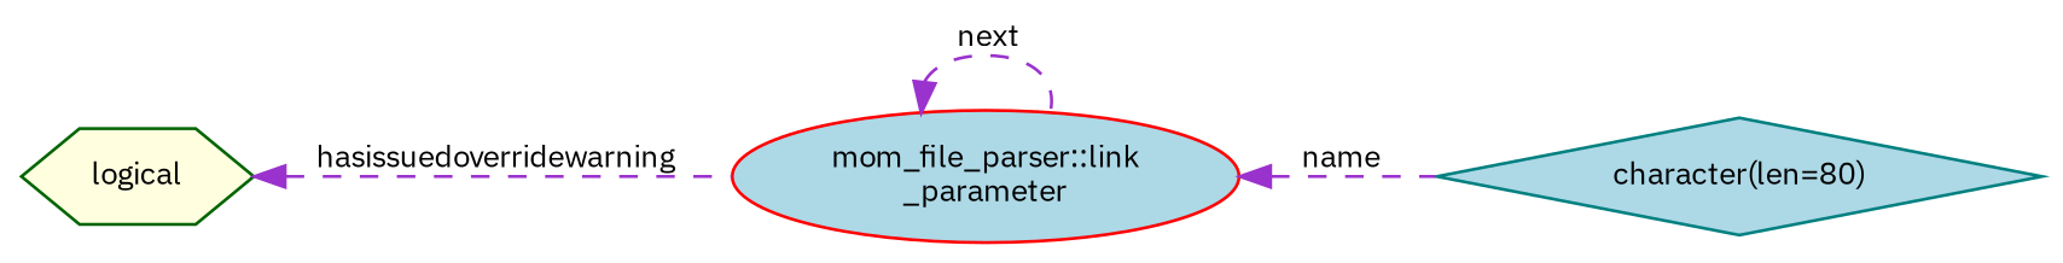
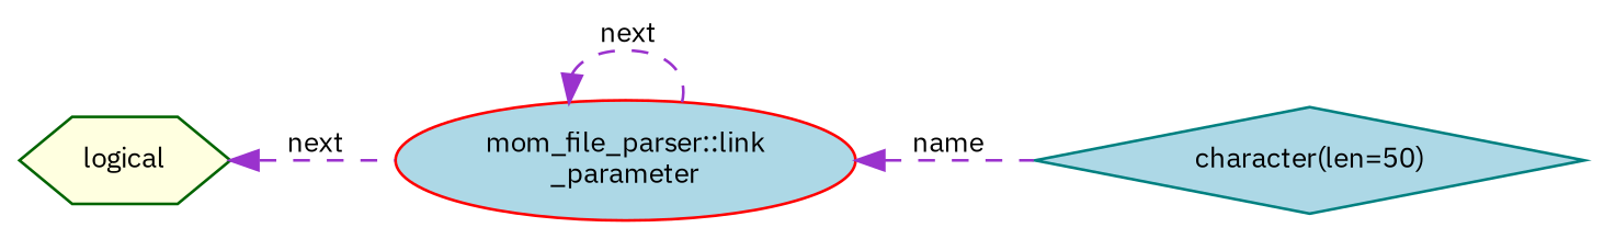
  digraph {
    fontname="IBM Plex Sans"
    rankdir=LR
    node [fillcolor=lightblue fontname="IBM Plex Sans" fontsize=10 style=filled]
    edge [color=darkorchid3 dir=back fontname="IBM Plex Sans" fontsize=10 labelfontname=Helvetica labelfontsize=10 style=dashed]
    n1 [color=red fontcolor=black height=0.2 label="mom_file_parser::link\l_parameter" shape=ellipse width=0.4]
-   n2 [color=teal height=0.2 label="character(len=80)" shape=diamond width=0.4]
+   n2 [color=teal height=0.2 label="character(len=50)" shape=diamond width=0.4]
    n3 [color=darkgreen fillcolor=lightyellow height=0.2 label=logical shape=hexagon width=0.4]
    n1 -> n1 [label=" next"]
    n1 -> n2 [label=" name"]
-   n3 -> n1 [label=" hasissuedoverridewarning"]
+   n3 -> n1 [label=" next"]
  }
